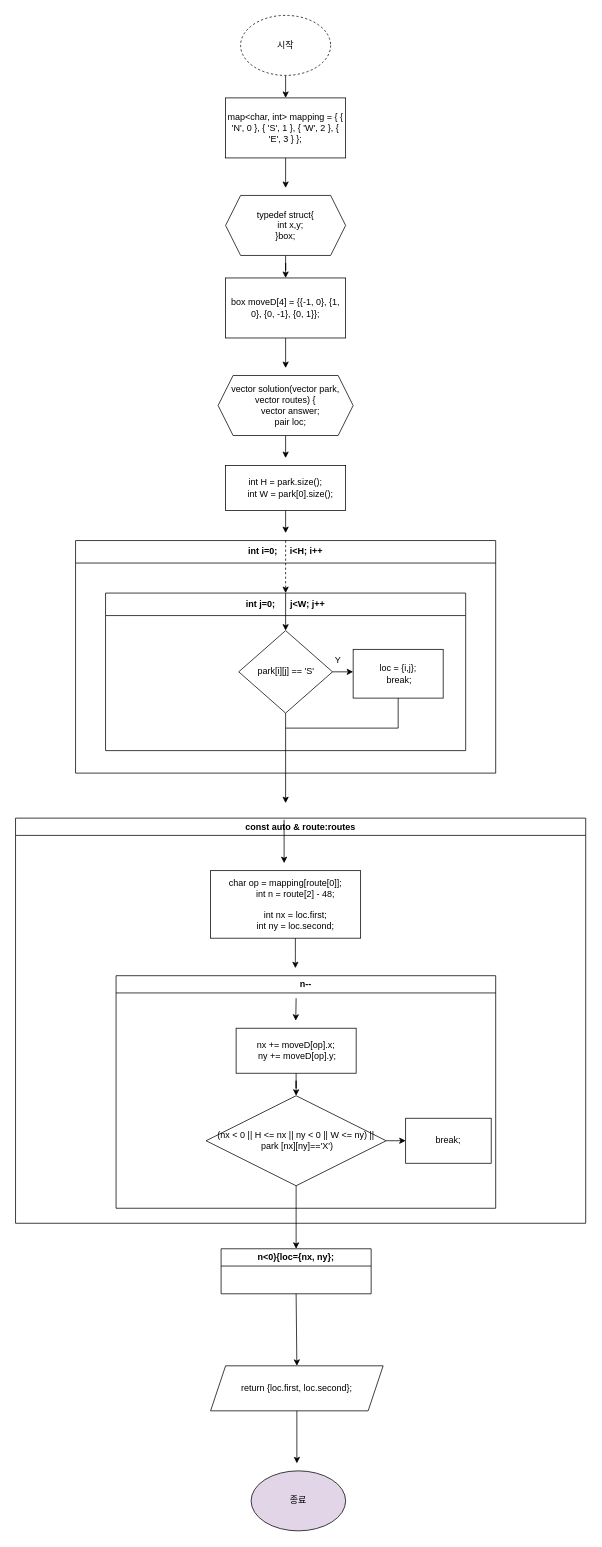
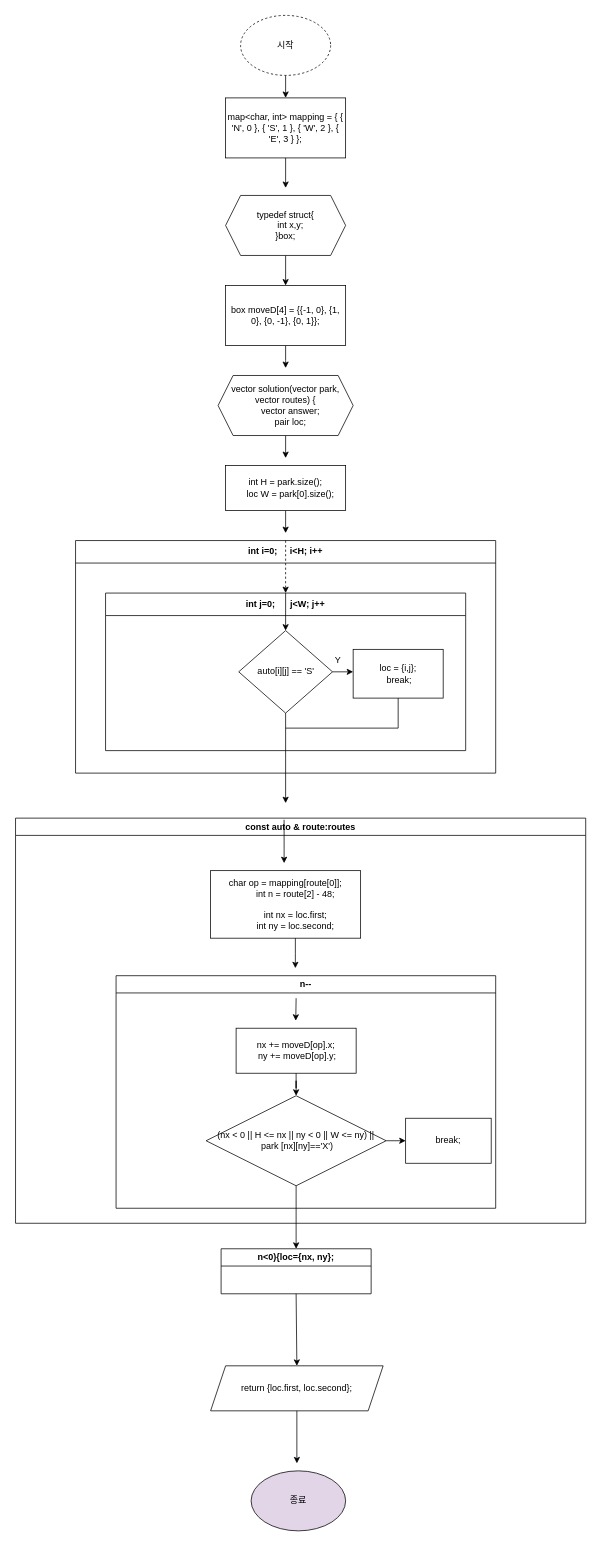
  <mxCell id="0" />
  <mxCell id="1" parent="0" />
  <mxCell id="2" value="시작" style="ellipse;whiteSpace=wrap;html=1;dashed=1;" vertex="1" parent="1"><mxGeometry x="320" y="20" width="120" height="80" as="geometry" /></mxCell>
  <mxCell id="3" value="" style="endArrow=classic;html=1;rounded=0;exitX=0.5;exitY=1;exitDx=0;exitDy=0;" edge="1" parent="1" source="2"><mxGeometry width="50" height="50" relative="1" as="geometry"><mxPoint x="370" y="290" as="sourcePoint" /><mxPoint x="380" y="130" as="targetPoint" /></mxGeometry></mxCell>
  <mxCell id="4" value="map&amp;lt;char, int&amp;gt; mapping = { { 'N', 0 }, { 'S', 1 }, { 'W', 2 }, { 'E', 3 } };" style="rounded=0;whiteSpace=wrap;html=1;" vertex="1" parent="1"><mxGeometry x="300" y="130" width="160" height="80" as="geometry" /></mxCell>
  <mxCell id="5" value="" style="endArrow=classic;html=1;rounded=0;exitX=0.5;exitY=1;exitDx=0;exitDy=0;" edge="1" parent="1" source="4"><mxGeometry width="50" height="50" relative="1" as="geometry"><mxPoint x="370" y="290" as="sourcePoint" /><mxPoint x="380" y="250" as="targetPoint" /></mxGeometry></mxCell>
  <mxCell id="6" value="" style="edgeStyle=orthogonalEdgeStyle;rounded=0;orthogonalLoop=1;jettySize=auto;html=1;" edge="1" parent="1" source="7"><mxGeometry relative="1" as="geometry"><mxPoint x="380" y="490" as="targetPoint" /></mxGeometry></mxCell>
- <mxCell id="7" value="box moveD[4] = {{-1, 0}, {1, 0}, {0, -1}, {0, 1}};" style="rounded=0;whiteSpace=wrap;html=1;" vertex="1" parent="1"><mxGeometry x="300" y="370" width="160" height="80" as="geometry" /></mxCell>
+ <mxCell id="7" value="box moveD[4] = {{-1, 0}, {1, 0}, {0, -1}, {0, 1}};" style="rounded=0;whiteSpace=wrap;html=1;" vertex="1" parent="1"><mxGeometry x="300" y="380" width="160" height="80" as="geometry" /></mxCell>
  <mxCell id="8" value="" style="edgeStyle=orthogonalEdgeStyle;rounded=0;orthogonalLoop=1;jettySize=auto;html=1;" edge="1" parent="1" source="9" target="7"><mxGeometry relative="1" as="geometry" /></mxCell>
  <mxCell id="9" value="typedef struct{&#10;    int x,y;&#10;}box;" style="shape=hexagon;perimeter=hexagonPerimeter2;whiteSpace=wrap;html=1;fixedSize=1;" vertex="1" parent="1"><mxGeometry x="300" y="260" width="160" height="80" as="geometry" /></mxCell>
  <mxCell id="10" style="edgeStyle=orthogonalEdgeStyle;rounded=0;orthogonalLoop=1;jettySize=auto;html=1;exitX=0.5;exitY=1;exitDx=0;exitDy=0;" edge="1" parent="1" source="11"><mxGeometry relative="1" as="geometry"><mxPoint x="380" y="610" as="targetPoint" /></mxGeometry></mxCell>
  <mxCell id="11" value="vector&lt;int&gt; solution(vector&lt;string&gt; park, vector&lt;string&gt; routes) {&#10;    vector&lt;int&gt; answer;&#10;    pair&lt;int, int&gt; loc;" style="shape=hexagon;perimeter=hexagonPerimeter2;whiteSpace=wrap;html=1;fixedSize=1;" vertex="1" parent="1"><mxGeometry x="290" y="500" width="180" height="80" as="geometry" /></mxCell>
  <mxCell id="12" style="edgeStyle=orthogonalEdgeStyle;rounded=0;orthogonalLoop=1;jettySize=auto;html=1;exitX=0.5;exitY=1;exitDx=0;exitDy=0;" edge="1" parent="1" source="13"><mxGeometry relative="1" as="geometry"><mxPoint x="380" y="710" as="targetPoint" /></mxGeometry></mxCell>
- <mxCell id="13" value="int H = park.size();&#10;    int W = park[0].size();" style="rounded=0;whiteSpace=wrap;html=1;" vertex="1" parent="1"><mxGeometry x="300" y="620" width="160" height="60" as="geometry" /></mxCell>
+ <mxCell id="13" value="int H = park.size();&#10;    loc W = park[0].size();" style="rounded=0;whiteSpace=wrap;html=1;" vertex="1" parent="1"><mxGeometry x="300" y="620" width="160" height="60" as="geometry" /></mxCell>
  <mxCell id="14" value="int i=0; &amp;nbsp; &amp;nbsp; i&amp;lt;H; i++" style="swimlane;whiteSpace=wrap;html=1;startSize=30;align=center;" vertex="1" parent="1"><mxGeometry x="100" y="720" width="560" height="310" as="geometry"><mxRectangle x="300" y="690" width="130" height="30" as="alternateBounds" /></mxGeometry></mxCell>
  <mxCell id="15" value="int j=0; &amp;nbsp; &amp;nbsp; &amp;nbsp;j&amp;lt;W; j++" style="swimlane;whiteSpace=wrap;html=1;startSize=30;" vertex="1" parent="14"><mxGeometry x="40" y="70" width="480" height="210" as="geometry" /></mxCell>
  <mxCell id="16" style="edgeStyle=orthogonalEdgeStyle;rounded=0;orthogonalLoop=1;jettySize=auto;html=1;exitX=0.5;exitY=1;exitDx=0;exitDy=0;" edge="1" parent="15" source="17"><mxGeometry relative="1" as="geometry"><mxPoint x="240" y="280" as="targetPoint" /></mxGeometry></mxCell>
- <mxCell id="17" value="park[i][j] == 'S'" style="rhombus;whiteSpace=wrap;html=1;" vertex="1" parent="15"><mxGeometry x="177.5" y="50" width="125" height="110" as="geometry" /></mxCell>
+ <mxCell id="17" value="auto[i][j] == 'S'" style="rhombus;whiteSpace=wrap;html=1;" vertex="1" parent="15"><mxGeometry x="177.5" y="50" width="125" height="110" as="geometry" /></mxCell>
  <mxCell id="18" value="" style="endArrow=classic;html=1;rounded=0;entryX=0.5;entryY=0;entryDx=0;entryDy=0;exitX=0.5;exitY=0;exitDx=0;exitDy=0;" edge="1" parent="15" source="15" target="17"><mxGeometry width="50" height="50" relative="1" as="geometry"><mxPoint x="240" y="10" as="sourcePoint" /><mxPoint x="240" y="50" as="targetPoint" /></mxGeometry></mxCell>
  <mxCell id="19" value="loc = {i,j};&lt;br&gt;&amp;nbsp;break;" style="rounded=0;whiteSpace=wrap;html=1;" vertex="1" parent="15"><mxGeometry x="330" y="75" width="120" height="65" as="geometry" /></mxCell>
  <mxCell id="20" value="Y" style="text;html=1;strokeColor=none;fillColor=none;align=center;verticalAlign=middle;whiteSpace=wrap;rounded=0;" vertex="1" parent="15"><mxGeometry x="280" y="75" width="60" height="30" as="geometry" /></mxCell>
  <mxCell id="21" value="" style="endArrow=classic;html=1;rounded=0;entryX=0.5;entryY=0;entryDx=0;entryDy=0;dashed=1;" edge="1" parent="14" source="14" target="15"><mxGeometry width="50" height="50" relative="1" as="geometry"><mxPoint x="280" y="40" as="sourcePoint" /><mxPoint x="240" y="130" as="targetPoint" /></mxGeometry></mxCell>
  <mxCell id="22" value="" style="endArrow=classic;html=1;rounded=0;exitX=1;exitY=0.5;exitDx=0;exitDy=0;" edge="1" parent="1" source="17"><mxGeometry width="50" height="50" relative="1" as="geometry"><mxPoint x="370" y="1010" as="sourcePoint" /><mxPoint x="470" y="895" as="targetPoint" /></mxGeometry></mxCell>
  <mxCell id="23" value="" style="endArrow=none;html=1;rounded=0;entryX=0.5;entryY=1;entryDx=0;entryDy=0;" edge="1" parent="1" target="19"><mxGeometry width="50" height="50" relative="1" as="geometry"><mxPoint x="380" y="970" as="sourcePoint" /><mxPoint x="420" y="930" as="targetPoint" /><Array as="points"><mxPoint x="530" y="970" /></Array></mxGeometry></mxCell>
  <mxCell id="24" value="const auto &amp;amp; route:routes" style="swimlane;whiteSpace=wrap;html=1;" vertex="1" parent="1"><mxGeometry x="20" y="1090" width="760" height="540" as="geometry" /></mxCell>
  <mxCell id="25" value="char op = mapping[route[0]];&#10;        int n = route[2] - 48;&#10;        &#10;        int nx = loc.first;&#10;        int ny = loc.second;" style="rounded=0;whiteSpace=wrap;html=1;" vertex="1" parent="24"><mxGeometry x="260" y="70" width="200" height="90" as="geometry" /></mxCell>
  <mxCell id="26" value="n--" style="swimlane;whiteSpace=wrap;html=1;" vertex="1" parent="24"><mxGeometry x="134" y="210" width="506" height="310" as="geometry" /></mxCell>
  <mxCell id="27" value="" style="endArrow=classic;html=1;rounded=0;" edge="1" parent="26"><mxGeometry width="50" height="50" relative="1" as="geometry"><mxPoint x="240" y="30" as="sourcePoint" /><mxPoint x="239.5" y="60" as="targetPoint" /></mxGeometry></mxCell>
  <mxCell id="28" value="&lt;div&gt;nx += moveD[op].x;&lt;/div&gt;&lt;div&gt;&amp;nbsp;ny += moveD[op].y;&lt;/div&gt;" style="rounded=0;whiteSpace=wrap;html=1;" vertex="1" parent="26"><mxGeometry x="160" y="70" width="160" height="60" as="geometry" /></mxCell>
  <mxCell id="29" value="(nx &amp;lt; 0 || H &amp;lt;= nx || ny &amp;lt; 0 || W &amp;lt;= ny) ||&lt;br&gt;&amp;nbsp;park [nx][ny]=='X')" style="rhombus;whiteSpace=wrap;html=1;" vertex="1" parent="26"><mxGeometry x="120" y="160" width="240" height="120" as="geometry" /></mxCell>
  <mxCell id="30" style="edgeStyle=orthogonalEdgeStyle;rounded=0;orthogonalLoop=1;jettySize=auto;html=1;exitX=0.5;exitY=1;exitDx=0;exitDy=0;" edge="1" parent="26" source="28" target="29"><mxGeometry relative="1" as="geometry"><mxPoint x="240" y="160" as="targetPoint" /></mxGeometry></mxCell>
  <mxCell id="31" value="break;" style="rounded=0;whiteSpace=wrap;html=1;" vertex="1" parent="26"><mxGeometry x="386" y="190" width="114" height="60" as="geometry" /></mxCell>
  <mxCell id="32" value="" style="endArrow=classic;html=1;rounded=0;exitX=0.471;exitY=0.004;exitDx=0;exitDy=0;exitPerimeter=0;" edge="1" parent="1" source="24"><mxGeometry width="50" height="50" relative="1" as="geometry"><mxPoint x="380" y="1120" as="sourcePoint" /><mxPoint x="378" y="1150" as="targetPoint" /><Array as="points"><mxPoint x="378" y="1130" /></Array></mxGeometry></mxCell>
  <mxCell id="33" value="" style="endArrow=classic;html=1;rounded=0;exitX=0.5;exitY=1;exitDx=0;exitDy=0;" edge="1" parent="1"><mxGeometry width="50" height="50" relative="1" as="geometry"><mxPoint x="393" y="1250" as="sourcePoint" /><mxPoint x="393" y="1290" as="targetPoint" /><Array as="points"><mxPoint x="393" y="1270" /></Array></mxGeometry></mxCell>
  <mxCell id="34" value="" style="endArrow=classic;html=1;rounded=0;exitX=1;exitY=0.5;exitDx=0;exitDy=0;" edge="1" parent="1" source="29"><mxGeometry width="50" height="50" relative="1" as="geometry"><mxPoint x="350" y="1570" as="sourcePoint" /><mxPoint x="540" y="1520" as="targetPoint" /></mxGeometry></mxCell>
  <mxCell id="35" value="n&amp;lt;0){loc={nx, ny};" style="swimlane;whiteSpace=wrap;html=1;" vertex="1" parent="1"><mxGeometry x="294" y="1664" width="200" height="60" as="geometry" /></mxCell>
  <mxCell id="36" style="edgeStyle=orthogonalEdgeStyle;rounded=0;orthogonalLoop=1;jettySize=auto;html=1;entryX=0.5;entryY=0;entryDx=0;entryDy=0;" edge="1" parent="1" source="29" target="35"><mxGeometry relative="1" as="geometry"><mxPoint x="394" y="1650" as="targetPoint" /></mxGeometry></mxCell>
  <mxCell id="37" value="" style="endArrow=classic;html=1;rounded=0;exitX=0.5;exitY=1;exitDx=0;exitDy=0;entryX=0.5;entryY=0;entryDx=0;entryDy=0;" edge="1" parent="1" source="35" target="38"><mxGeometry width="50" height="50" relative="1" as="geometry"><mxPoint x="350" y="1790" as="sourcePoint" /><mxPoint x="394" y="1810" as="targetPoint" /></mxGeometry></mxCell>
  <mxCell id="38" value="return {loc.first, loc.second};" style="shape=parallelogram;perimeter=parallelogramPerimeter;whiteSpace=wrap;html=1;fixedSize=1;" vertex="1" parent="1"><mxGeometry x="280" y="1820" width="230" height="60" as="geometry" /></mxCell>
  <mxCell id="39" value="" style="endArrow=classic;html=1;rounded=0;exitX=0.5;exitY=1;exitDx=0;exitDy=0;" edge="1" parent="1" source="38"><mxGeometry width="50" height="50" relative="1" as="geometry"><mxPoint x="350" y="1770" as="sourcePoint" /><mxPoint x="395" y="1950" as="targetPoint" /></mxGeometry></mxCell>
  <mxCell id="40" value="종료" style="ellipse;whiteSpace=wrap;html=1;fillColor=#e1d5e7;" vertex="1" parent="1"><mxGeometry x="334" y="1960" width="126" height="80" as="geometry" /></mxCell>
